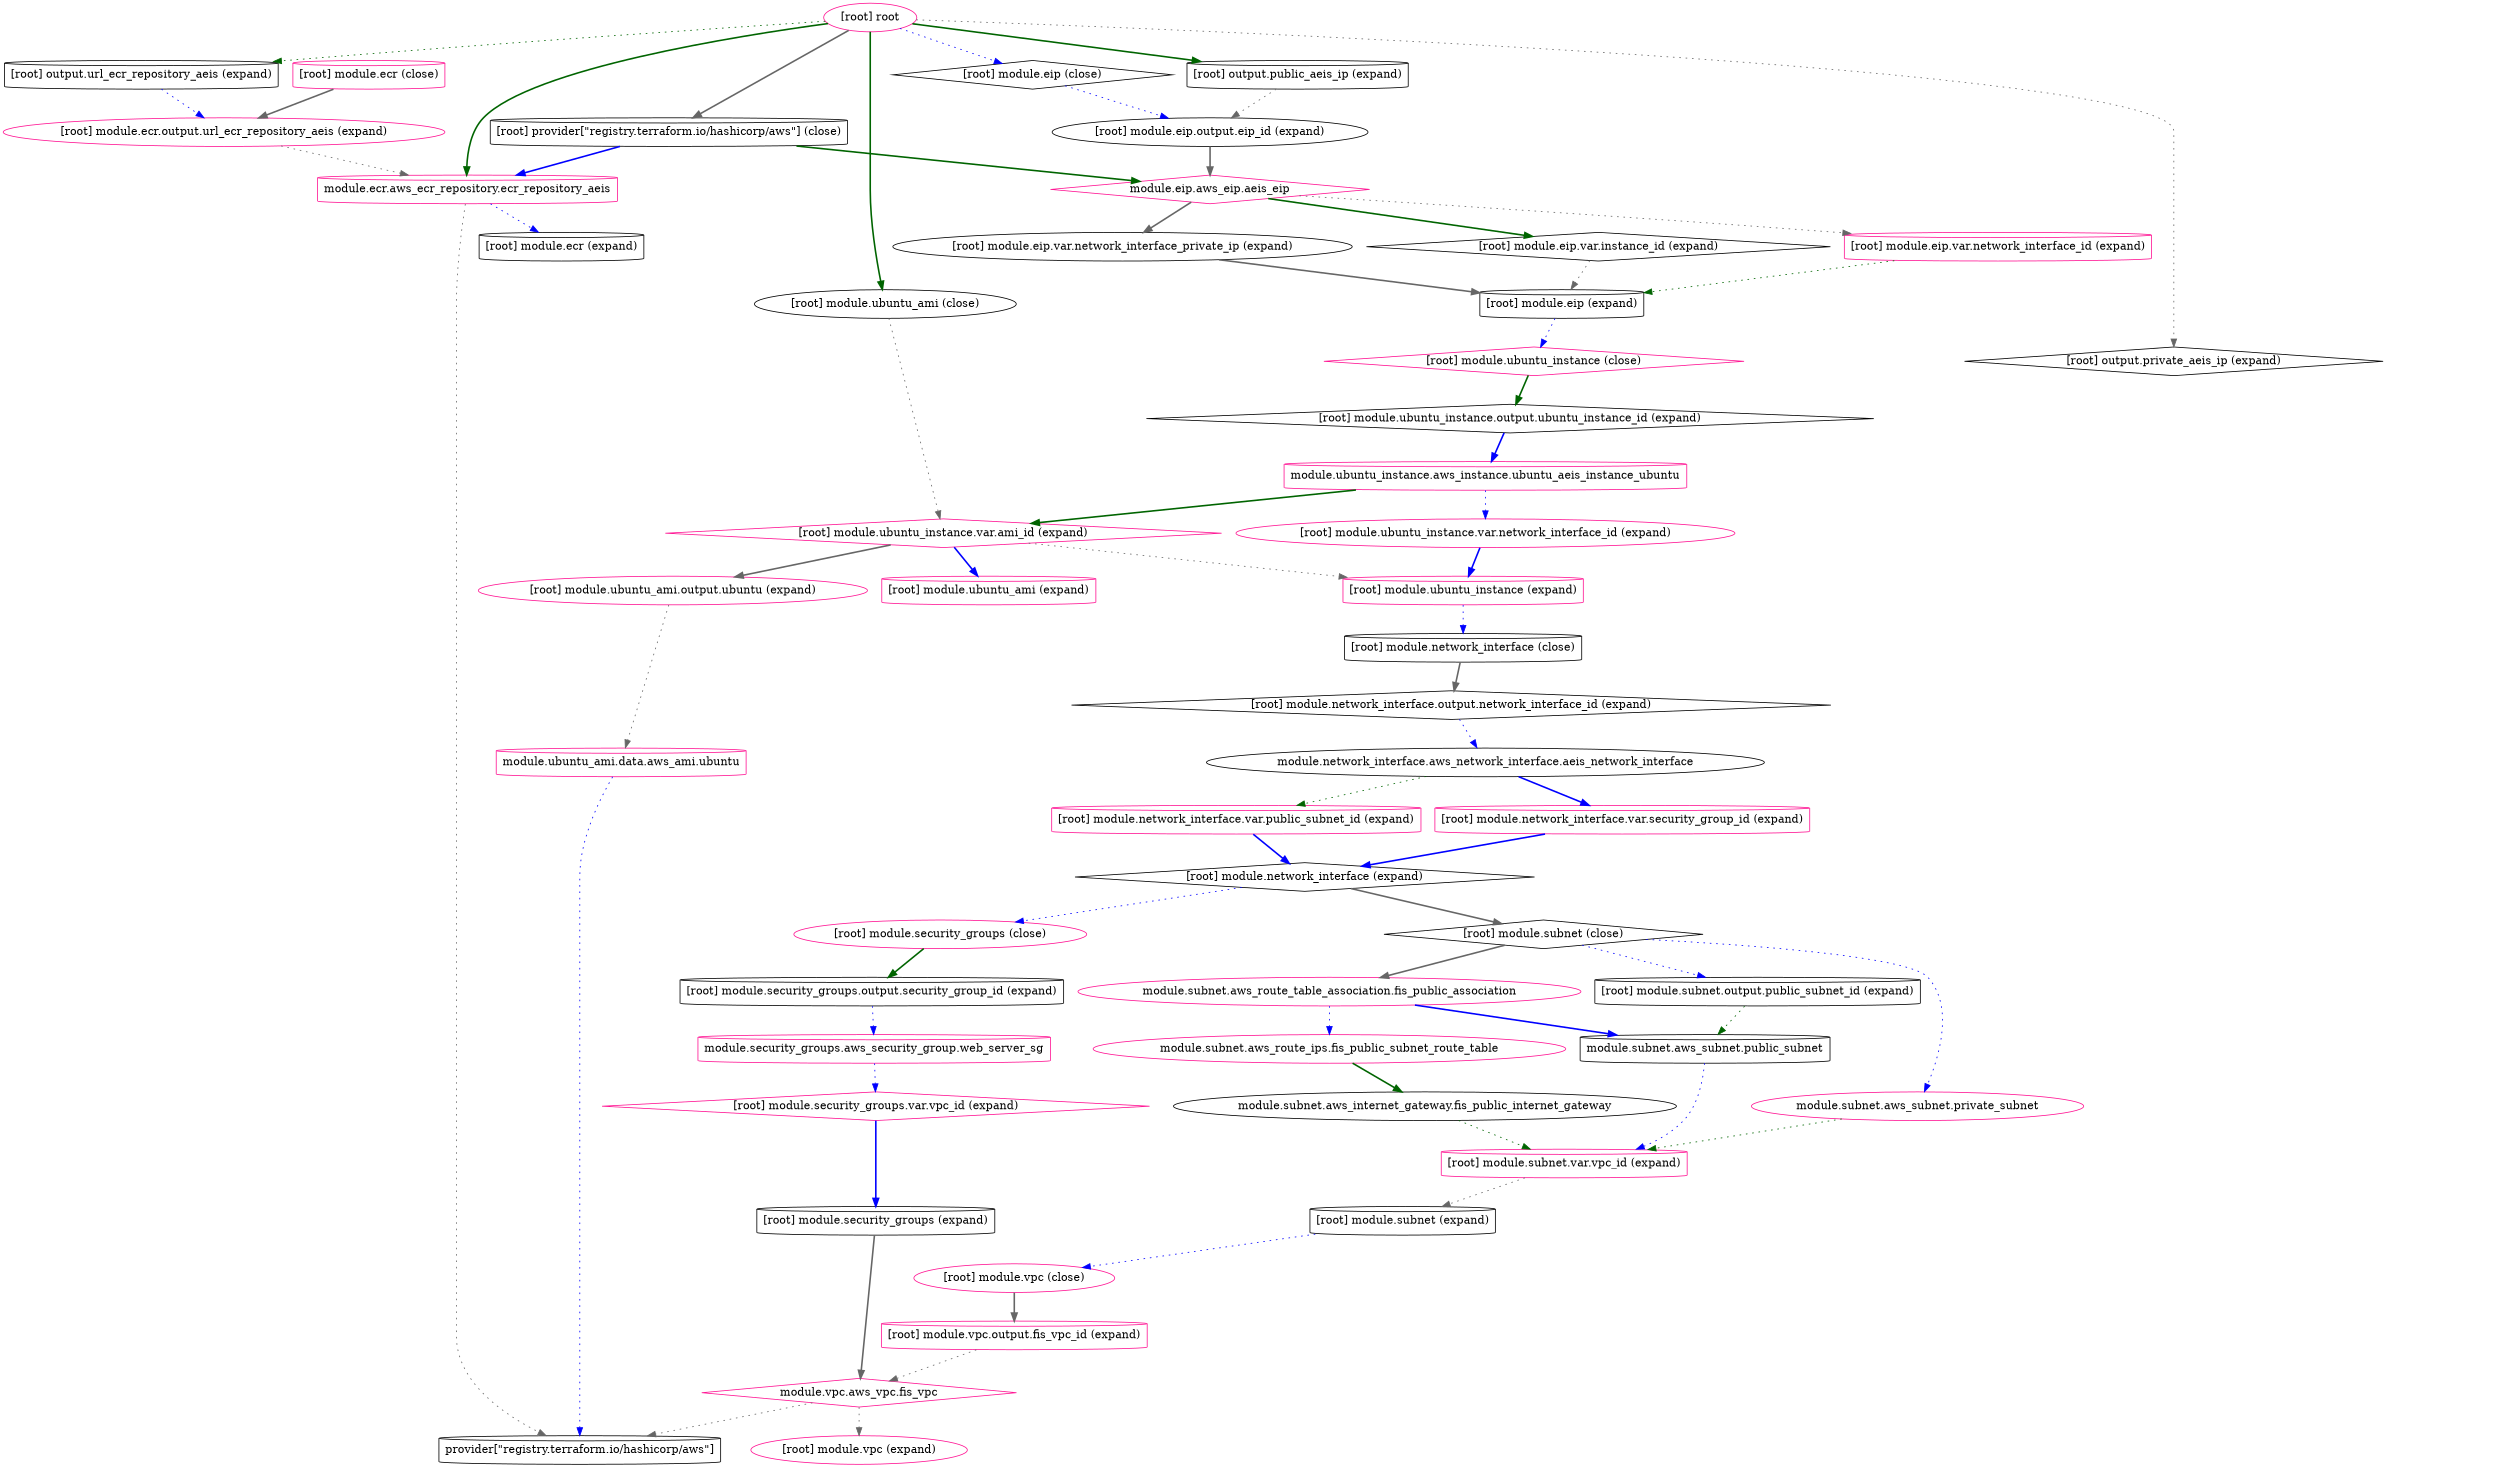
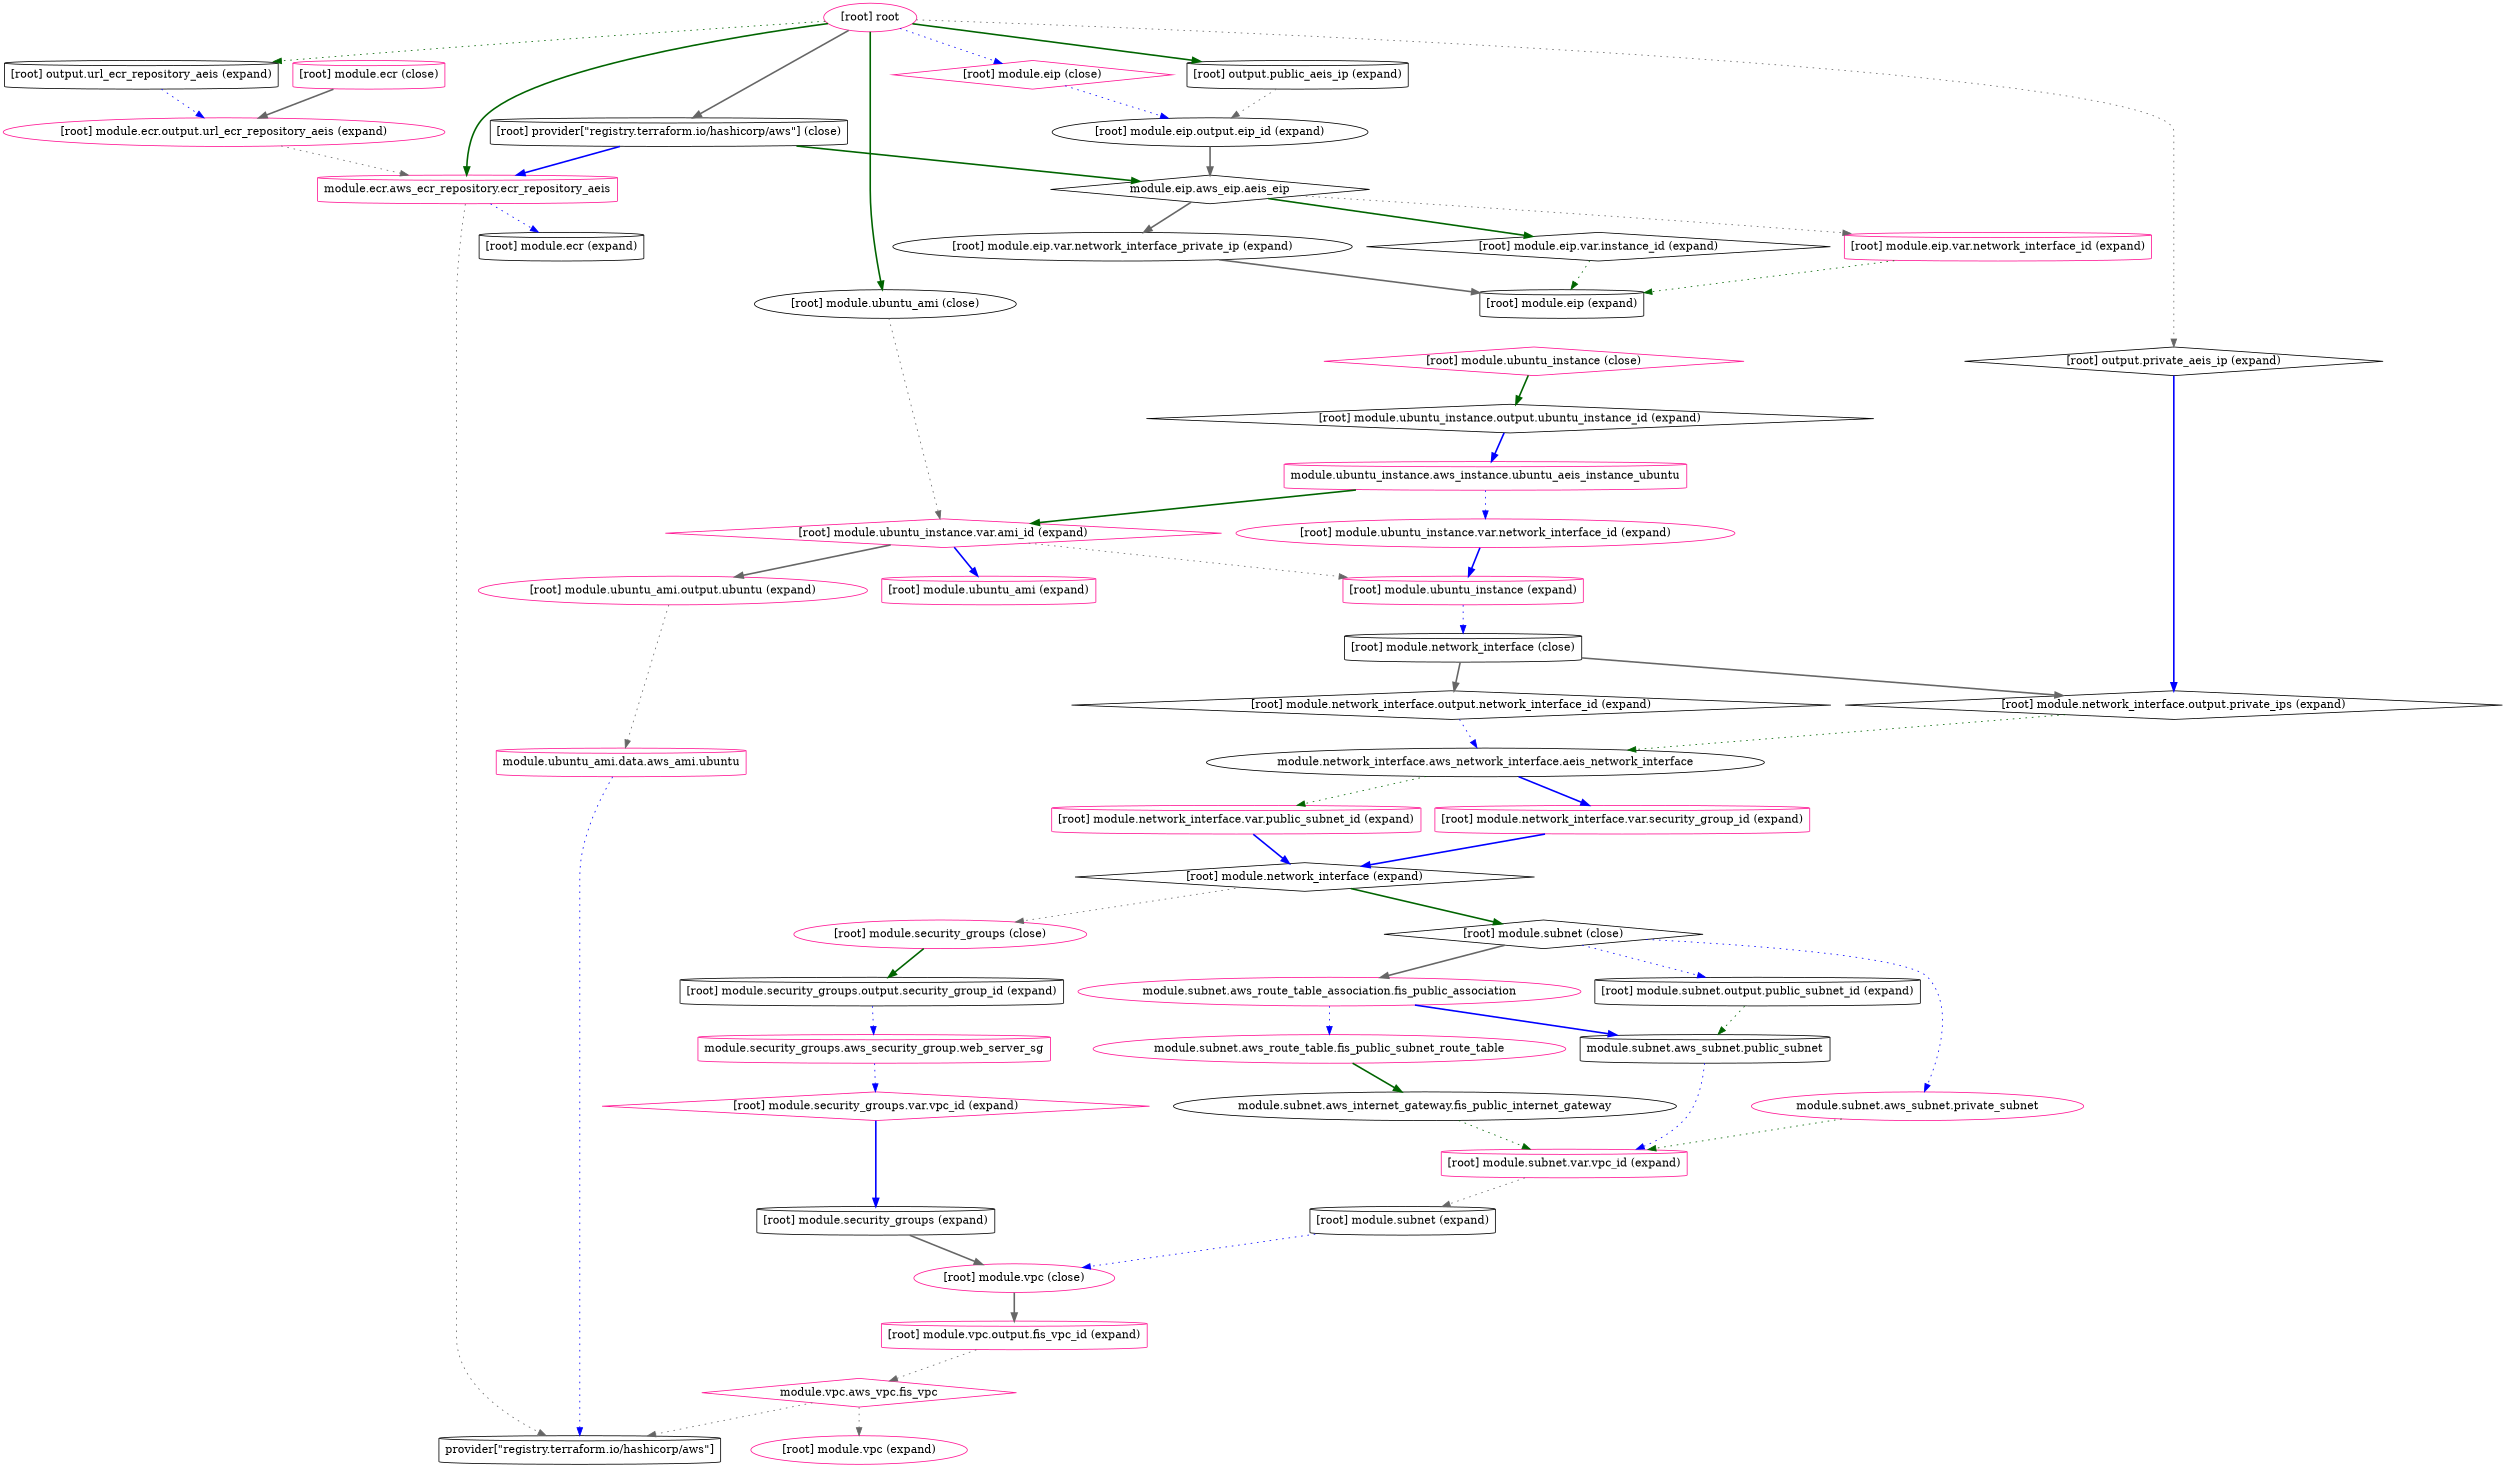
  digraph {
    compound=true
    newrank=true
    node [color=deeppink shape=cylinder]
    edge [color=gray40 style=dotted]
    n1 [label="module.ecr.aws_ecr_repository.ecr_repository_aeis"]
    n2 [color=black label="provider[\"registry.terraform.io/hashicorp/aws\"]"]
    "[root] module.ecr (expand)" [color=black]
-   n4 [label="module.eip.aws_eip.aeis_eip" shape=diamond]
+   n4 [color=black label="module.eip.aws_eip.aeis_eip" shape=diamond]
    "[root] module.eip.var.instance_id (expand)" [color=black shape=diamond]
    "[root] module.eip.var.network_interface_id (expand)"
    "[root] module.eip.var.network_interface_private_ip (expand)" [color=black shape=ellipse]
    n8 [color=black label="module.network_interface.aws_network_interface.aeis_network_interface" shape=ellipse]
    "[root] module.network_interface.var.public_subnet_id (expand)"
    "[root] module.network_interface.var.security_group_id (expand)"
    n11 [label="module.security_groups.aws_security_group.web_server_sg"]
    "[root] module.security_groups.var.vpc_id (expand)" [shape=diamond]
    n13 [color=black label="module.subnet.aws_internet_gateway.fis_public_internet_gateway" shape=ellipse]
    "[root] module.subnet.var.vpc_id (expand)"
-   n15 [label="module.subnet.aws_route_ips.fis_public_subnet_route_table" shape=ellipse]
+   n15 [label="module.subnet.aws_route_table.fis_public_subnet_route_table" shape=ellipse]
    n16 [label="module.subnet.aws_route_table_association.fis_public_association" shape=ellipse]
    n17 [color=black label="module.subnet.aws_subnet.public_subnet"]
    n18 [label="module.subnet.aws_subnet.private_subnet" shape=ellipse]
    n19 [label="module.ubuntu_ami.data.aws_ami.ubuntu"]
    "[root] module.ubuntu_ami (expand)"
    n21 [label="module.ubuntu_instance.aws_instance.ubuntu_aeis_instance_ubuntu"]
    "[root] module.ubuntu_instance.var.ami_id (expand)" [shape=diamond]
    "[root] module.ubuntu_instance.var.network_interface_id (expand)" [shape=ellipse]
    n24 [label="module.vpc.aws_vpc.fis_vpc" shape=diamond]
    "[root] module.vpc (expand)" [shape=ellipse]
    "[root] module.ecr (close)"
    "[root] module.ecr.output.url_ecr_repository_aeis (expand)" [shape=ellipse]
-   "[root] module.eip (close)" [color=black shape=diamond]
+   "[root] module.eip (close)" [shape=diamond]
    "[root] module.eip.output.eip_id (expand)" [color=black shape=ellipse]
    "[root] module.eip (expand)" [color=black]
    "[root] module.ubuntu_instance (close)" [shape=diamond]
    "[root] module.ubuntu_instance.output.ubuntu_instance_id (expand)" [color=black shape=diamond]
    "[root] module.network_interface (close)" [color=black]
    "[root] module.network_interface.output.network_interface_id (expand)" [color=black shape=diamond]
+   "[root] module.network_interface.output.private_ips (expand)" [color=black shape=diamond]
    "[root] module.network_interface (expand)" [color=black shape=diamond]
    "[root] module.security_groups (close)" [shape=ellipse]
    "[root] module.subnet (close)" [color=black shape=diamond]
    "[root] module.security_groups.output.security_group_id (expand)" [color=black]
    "[root] module.subnet.output.public_subnet_id (expand)" [color=black]
    "[root] module.security_groups (expand)" [color=black]
    "[root] module.vpc (close)" [shape=ellipse]
    "[root] module.vpc.output.fis_vpc_id (expand)"
    "[root] module.subnet (expand)" [color=black]
    "[root] module.ubuntu_ami (close)" [color=black shape=ellipse]
    "[root] module.ubuntu_ami.output.ubuntu (expand)" [shape=ellipse]
    "[root] module.ubuntu_instance (expand)"
    "[root] output.private_aeis_ip (expand)" [color=black shape=diamond]
    "[root] output.public_aeis_ip (expand)" [color=black]
    "[root] output.url_ecr_repository_aeis (expand)" [color=black]
    "[root] provider[\"registry.terraform.io/hashicorp/aws\"] (close)" [color=black]
    "[root] root" [shape=ellipse]
    subgraph sub_1 {
      n1
      n2
      "[root] module.ecr (expand)"
      n4
      "[root] module.eip.var.instance_id (expand)"
      "[root] module.eip.var.network_interface_id (expand)"
      "[root] module.eip.var.network_interface_private_ip (expand)"
      n8
      "[root] module.network_interface.var.public_subnet_id (expand)"
      "[root] module.network_interface.var.security_group_id (expand)"
      n11
      "[root] module.security_groups.var.vpc_id (expand)"
      n13
      "[root] module.subnet.var.vpc_id (expand)"
      n15
      n16
      n17
      n18
      n19
      "[root] module.ubuntu_ami (expand)"
      n21
      "[root] module.ubuntu_instance.var.ami_id (expand)"
      "[root] module.ubuntu_instance.var.network_interface_id (expand)"
      n24
      "[root] module.vpc (expand)"
      "[root] module.ecr (close)"
      "[root] module.ecr.output.url_ecr_repository_aeis (expand)"
      "[root] module.eip (close)"
      "[root] module.eip.output.eip_id (expand)"
      "[root] module.eip (expand)"
      "[root] module.ubuntu_instance (close)"
      "[root] module.ubuntu_instance.output.ubuntu_instance_id (expand)"
      "[root] module.network_interface (close)"
      "[root] module.network_interface.output.network_interface_id (expand)"
+     "[root] module.network_interface.output.private_ips (expand)"
      "[root] module.network_interface (expand)"
      "[root] module.security_groups (close)"
      "[root] module.subnet (close)"
      "[root] module.security_groups.output.security_group_id (expand)"
      "[root] module.subnet.output.public_subnet_id (expand)"
      "[root] module.security_groups (expand)"
      "[root] module.vpc (close)"
      "[root] module.vpc.output.fis_vpc_id (expand)"
      "[root] module.subnet (expand)"
      "[root] module.ubuntu_ami (close)"
      "[root] module.ubuntu_ami.output.ubuntu (expand)"
      "[root] module.ubuntu_instance (expand)"
      "[root] output.private_aeis_ip (expand)"
      "[root] output.public_aeis_ip (expand)"
      "[root] output.url_ecr_repository_aeis (expand)"
      "[root] provider[\"registry.terraform.io/hashicorp/aws\"] (close)"
      "[root] root"
    }
    n1 -> n2
    n1 -> "[root] module.ecr (expand)" [color=blue]
    n4 -> "[root] module.eip.var.instance_id (expand)" [color=darkgreen style=bold]
    n4 -> "[root] module.eip.var.network_interface_id (expand)"
    n4 -> "[root] module.eip.var.network_interface_private_ip (expand)" [style=bold]
-   "[root] module.eip.var.instance_id (expand)" -> "[root] module.eip (expand)"
+   "[root] module.eip.var.instance_id (expand)" -> "[root] module.eip (expand)" [color=darkgreen]
    "[root] module.eip.var.network_interface_id (expand)" -> "[root] module.eip (expand)" [color=darkgreen]
    "[root] module.eip.var.network_interface_private_ip (expand)" -> "[root] module.eip (expand)" [style=bold]
    n8 -> "[root] module.network_interface.var.public_subnet_id (expand)" [color=darkgreen]
    n8 -> "[root] module.network_interface.var.security_group_id (expand)" [color=blue style=bold]
    "[root] module.network_interface.var.public_subnet_id (expand)" -> "[root] module.network_interface (expand)" [color=blue style=bold]
    "[root] module.network_interface.var.security_group_id (expand)" -> "[root] module.network_interface (expand)" [color=blue style=bold]
    n11 -> "[root] module.security_groups.var.vpc_id (expand)" [color=blue]
    "[root] module.security_groups.var.vpc_id (expand)" -> "[root] module.security_groups (expand)" [color=blue style=bold]
    n13 -> "[root] module.subnet.var.vpc_id (expand)" [color=darkgreen]
    "[root] module.subnet.var.vpc_id (expand)" -> "[root] module.subnet (expand)"
    n15 -> n13 [color=darkgreen style=bold]
    n16 -> n15 [color=blue]
    n16 -> n17 [color=blue style=bold]
    n17 -> "[root] module.subnet.var.vpc_id (expand)" [color=blue]
    n18 -> "[root] module.subnet.var.vpc_id (expand)" [color=darkgreen]
    n19 -> n2 [color=blue]
    n21 -> "[root] module.ubuntu_instance.var.ami_id (expand)" [color=darkgreen style=bold]
    n21 -> "[root] module.ubuntu_instance.var.network_interface_id (expand)" [color=blue]
    "[root] module.ubuntu_instance.var.ami_id (expand)" -> "[root] module.ubuntu_ami (expand)" [color=blue style=bold]
    "[root] module.ubuntu_instance.var.ami_id (expand)" -> "[root] module.ubuntu_ami.output.ubuntu (expand)" [style=bold]
    "[root] module.ubuntu_instance.var.ami_id (expand)" -> "[root] module.ubuntu_instance (expand)"
    "[root] module.ubuntu_instance.var.network_interface_id (expand)" -> "[root] module.ubuntu_instance (expand)" [color=blue style=bold]
    n24 -> n2
    n24 -> "[root] module.vpc (expand)"
    "[root] module.ecr (close)" -> "[root] module.ecr.output.url_ecr_repository_aeis (expand)" [style=bold]
    "[root] module.ecr.output.url_ecr_repository_aeis (expand)" -> n1
    "[root] module.eip (close)" -> "[root] module.eip.output.eip_id (expand)" [color=blue]
    "[root] module.eip.output.eip_id (expand)" -> n4 [style=bold]
-   "[root] module.eip (expand)" -> "[root] module.ubuntu_instance (close)" [color=blue]
    "[root] module.ubuntu_instance (close)" -> "[root] module.ubuntu_instance.output.ubuntu_instance_id (expand)" [color=darkgreen style=bold]
    "[root] module.ubuntu_instance.output.ubuntu_instance_id (expand)" -> n21 [color=blue style=bold]
    "[root] module.network_interface (close)" -> "[root] module.network_interface.output.network_interface_id (expand)" [style=bold]
+   "[root] module.network_interface (close)" -> "[root] module.network_interface.output.private_ips (expand)" [style=bold]
    "[root] module.network_interface.output.network_interface_id (expand)" -> n8 [color=blue]
-   "[root] module.network_interface (expand)" -> "[root] module.security_groups (close)" [color=blue]
-   "[root] module.network_interface (expand)" -> "[root] module.subnet (close)" [style=bold]
+   "[root] module.network_interface.output.private_ips (expand)" -> n8 [color=darkgreen]
+   "[root] module.network_interface (expand)" -> "[root] module.security_groups (close)"
+   "[root] module.network_interface (expand)" -> "[root] module.subnet (close)" [color=darkgreen style=bold]
    "[root] module.security_groups (close)" -> "[root] module.security_groups.output.security_group_id (expand)" [color=darkgreen style=bold]
    "[root] module.subnet (close)" -> n16 [style=bold]
    "[root] module.subnet (close)" -> n18 [color=blue]
    "[root] module.subnet (close)" -> "[root] module.subnet.output.public_subnet_id (expand)" [color=blue]
    "[root] module.security_groups.output.security_group_id (expand)" -> n11 [color=blue]
    "[root] module.subnet.output.public_subnet_id (expand)" -> n17 [color=darkgreen]
-   "[root] module.security_groups (expand)" -> n24 [style=bold]
+   "[root] module.security_groups (expand)" -> "[root] module.vpc (close)" [style=bold]
    "[root] module.vpc (close)" -> "[root] module.vpc.output.fis_vpc_id (expand)" [style=bold]
    "[root] module.vpc.output.fis_vpc_id (expand)" -> n24
    "[root] module.subnet (expand)" -> "[root] module.vpc (close)" [color=blue]
    "[root] module.ubuntu_ami (close)" -> "[root] module.ubuntu_instance.var.ami_id (expand)"
    "[root] module.ubuntu_ami.output.ubuntu (expand)" -> n19
    "[root] module.ubuntu_instance (expand)" -> "[root] module.network_interface (close)" [color=blue]
+   "[root] output.private_aeis_ip (expand)" -> "[root] module.network_interface.output.private_ips (expand)" [color=blue style=bold]
    "[root] output.public_aeis_ip (expand)" -> "[root] module.eip.output.eip_id (expand)"
    "[root] output.url_ecr_repository_aeis (expand)" -> "[root] module.ecr.output.url_ecr_repository_aeis (expand)" [color=blue]
    "[root] provider[\"registry.terraform.io/hashicorp/aws\"] (close)" -> n1 [color=blue style=bold]
    "[root] provider[\"registry.terraform.io/hashicorp/aws\"] (close)" -> n4 [color=darkgreen style=bold]
    "[root] root" -> n1 [color=darkgreen style=bold]
    "[root] root" -> "[root] module.eip (close)" [color=blue]
    "[root] root" -> "[root] module.ubuntu_ami (close)" [color=darkgreen style=bold]
    "[root] root" -> "[root] output.private_aeis_ip (expand)"
    "[root] root" -> "[root] output.public_aeis_ip (expand)" [color=darkgreen style=bold]
    "[root] root" -> "[root] output.url_ecr_repository_aeis (expand)" [color=darkgreen]
    "[root] root" -> "[root] provider[\"registry.terraform.io/hashicorp/aws\"] (close)" [style=bold]
  }
